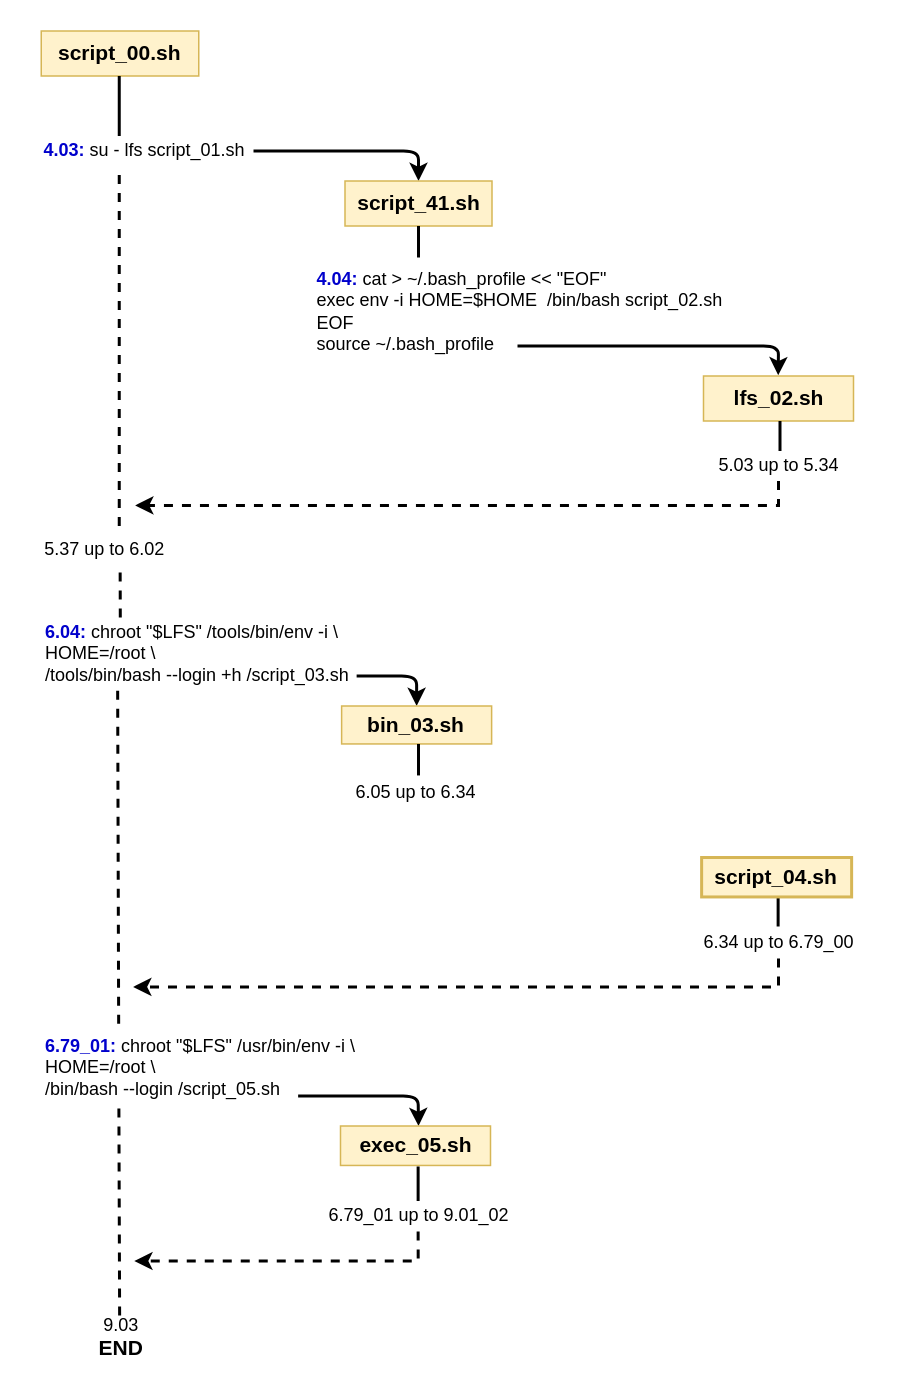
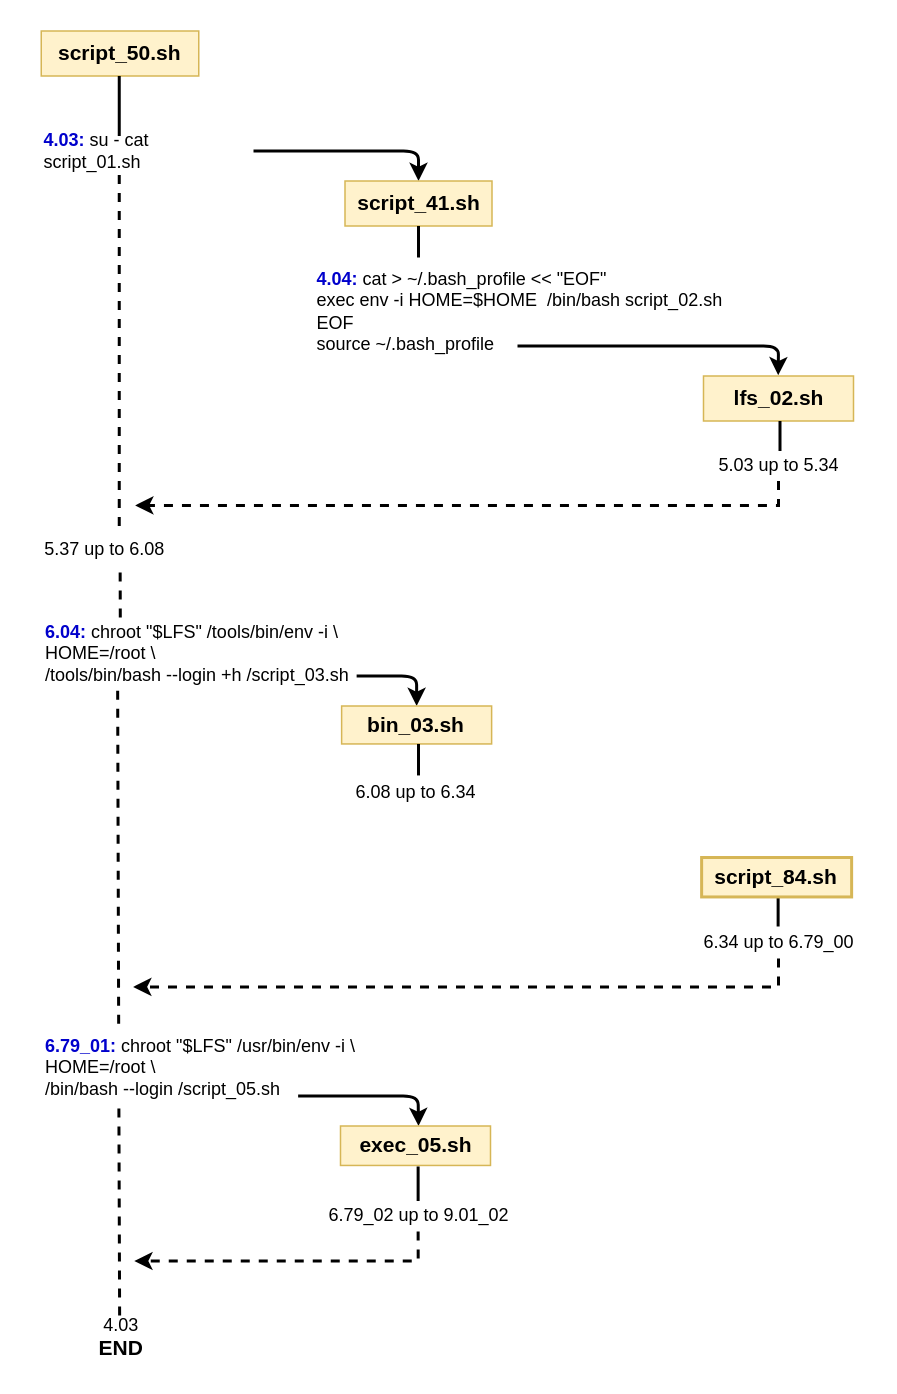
  <mxCell id="0" />
  <mxCell id="1" parent="0" />
  <mxCell id="2" value="" style="endArrow=none;html=1;strokeWidth=2;" parent="1" edge="1"><mxGeometry width="50" height="50" relative="1" as="geometry"><mxPoint x="518.25" y="617" as="sourcePoint" /><mxPoint x="518.25" y="597" as="targetPoint" /></mxGeometry></mxCell>
- <mxCell id="3" value="&lt;font style=&quot;font-size: 14px&quot;&gt;&lt;b&gt;script_00.sh&lt;/b&gt;&lt;/font&gt;" style="text;html=1;strokeColor=#d6b656;fillColor=#fff2cc;align=center;verticalAlign=middle;whiteSpace=wrap;rounded=0;" parent="1" vertex="1"><mxGeometry x="27" y="20" width="105" height="30" as="geometry" /></mxCell>
+ <mxCell id="3" value="&lt;font style=&quot;font-size: 14px&quot;&gt;&lt;b&gt;script_50.sh&lt;/b&gt;&lt;/font&gt;" style="text;html=1;strokeColor=#d6b656;fillColor=#fff2cc;align=center;verticalAlign=middle;whiteSpace=wrap;rounded=0;" parent="1" vertex="1"><mxGeometry x="27" y="20" width="105" height="30" as="geometry" /></mxCell>
  <mxCell id="4" value="" style="endArrow=none;html=1;strokeWidth=2;" parent="1" edge="1"><mxGeometry width="50" height="50" relative="1" as="geometry"><mxPoint x="79" y="90" as="sourcePoint" /><mxPoint x="79" y="50" as="targetPoint" /></mxGeometry></mxCell>
- <mxCell id="5" value="&lt;b&gt;&lt;font color=&quot;#0000cc&quot;&gt;4.03:&lt;/font&gt;&lt;/b&gt; su - lfs script_01.sh" style="text;html=1;strokeColor=none;fillColor=none;align=left;verticalAlign=middle;whiteSpace=wrap;rounded=0;" parent="1" vertex="1"><mxGeometry x="27" y="90" width="140" height="20" as="geometry" /></mxCell>
+ <mxCell id="5" value="&lt;b&gt;&lt;font color=&quot;#0000cc&quot;&gt;4.03:&lt;/font&gt;&lt;/b&gt; su - cat script_01.sh" style="text;html=1;strokeColor=none;fillColor=none;align=left;verticalAlign=middle;whiteSpace=wrap;rounded=0;" parent="1" vertex="1"><mxGeometry x="27" y="90" width="140" height="20" as="geometry" /></mxCell>
  <mxCell id="6" value="" style="endArrow=none;html=1;exitX=0.5;exitY=0;exitDx=0;exitDy=0;strokeWidth=2;startArrow=classic;startFill=1;" parent="1" edge="1" source="11"><mxGeometry width="50" height="50" relative="1" as="geometry"><mxPoint x="188.5" y="140" as="sourcePoint" /><mxPoint x="168.5" y="100" as="targetPoint" /><Array as="points"><mxPoint x="278.5" y="100" /></Array></mxGeometry></mxCell>
  <mxCell id="7" value="&lt;div&gt;&lt;b&gt;&lt;font color=&quot;#0000cc&quot;&gt;4.04:&lt;/font&gt;&lt;/b&gt; cat &amp;gt; ~/.bash_profile &amp;lt;&amp;lt; &quot;EOF&quot;&lt;/div&gt;&lt;div&gt;exec env -i HOME=$HOME&amp;nbsp; /bin/bash script_02.sh&lt;/div&gt;&lt;div&gt;EOF&lt;/div&gt;&lt;div&gt;&lt;span style=&quot;text-align: center&quot;&gt;source ~/.bash_profile&lt;/span&gt;&lt;br&gt;&lt;/div&gt;" style="text;html=1;strokeColor=none;fillColor=none;align=left;verticalAlign=middle;whiteSpace=wrap;rounded=0;" parent="1" vertex="1"><mxGeometry x="208.5" y="171" width="280" height="72" as="geometry" /></mxCell>
  <mxCell id="8" style="edgeStyle=orthogonalEdgeStyle;rounded=0;orthogonalLoop=1;jettySize=auto;html=1;dashed=1;exitX=0.5;exitY=1;exitDx=0;exitDy=0;strokeWidth=2;" parent="1" source="9" edge="1"><mxGeometry relative="1" as="geometry"><mxPoint x="89.6" y="336.3" as="targetPoint" /><mxPoint x="559.972" y="320" as="sourcePoint" /><Array as="points"><mxPoint x="518" y="336" /></Array></mxGeometry></mxCell>
  <mxCell id="9" value="5.03 up to 5.34" style="text;html=1;strokeColor=none;fillColor=none;align=center;verticalAlign=middle;whiteSpace=wrap;rounded=0;" parent="1" vertex="1"><mxGeometry x="461.5" y="300" width="114" height="20" as="geometry" /></mxCell>
  <mxCell id="10" value="" style="endArrow=none;html=1;entryX=1;entryY=0.5;entryDx=0;entryDy=0;exitX=0.498;exitY=-0.016;exitDx=0;exitDy=0;exitPerimeter=0;strokeWidth=2;startArrow=classic;startFill=1;" parent="1" edge="1" source="12"><mxGeometry width="50" height="50" relative="1" as="geometry"><mxPoint x="414.5" y="270" as="sourcePoint" /><mxPoint x="344.5" y="230" as="targetPoint" /><Array as="points"><mxPoint x="518.5" y="230" /></Array></mxGeometry></mxCell>
  <mxCell id="11" value="&lt;font style=&quot;font-size: 14px&quot;&gt;&lt;b&gt;script_41.sh&lt;/b&gt;&lt;/font&gt;" style="text;html=1;strokeColor=#d6b656;fillColor=#fff2cc;align=center;verticalAlign=middle;whiteSpace=wrap;rounded=0;" parent="1" vertex="1"><mxGeometry x="229.5" y="120" width="98" height="30" as="geometry" /></mxCell>
  <mxCell id="12" value="&lt;font style=&quot;font-size: 14px&quot;&gt;&lt;b&gt;lfs_02.sh&lt;/b&gt;&lt;/font&gt;" style="text;html=1;strokeColor=#d6b656;fillColor=#fff2cc;align=center;verticalAlign=middle;whiteSpace=wrap;rounded=0;" parent="1" vertex="1"><mxGeometry x="468.5" y="250" width="100" height="30" as="geometry" /></mxCell>
  <mxCell id="13" value="" style="endArrow=none;html=1;strokeWidth=2;exitX=0.25;exitY=0;exitDx=0;exitDy=0;" parent="1" edge="1" source="7"><mxGeometry width="50" height="50" relative="1" as="geometry"><mxPoint x="278.5" y="170" as="sourcePoint" /><mxPoint x="278.5" y="150" as="targetPoint" /></mxGeometry></mxCell>
  <mxCell id="14" value="" style="endArrow=none;html=1;exitX=0.5;exitY=0;exitDx=0;exitDy=0;strokeWidth=2;entryX=0.5;entryY=1;entryDx=0;entryDy=0;" parent="1" edge="1"><mxGeometry width="50" height="50" relative="1" as="geometry"><mxPoint x="519.5" y="300" as="sourcePoint" /><mxPoint x="519.5" y="280" as="targetPoint" /></mxGeometry></mxCell>
  <mxCell id="15" value="" style="endArrow=none;html=1;dashed=1;strokeWidth=2;" parent="1" edge="1"><mxGeometry width="50" height="50" relative="1" as="geometry"><mxPoint x="79" y="350" as="sourcePoint" /><mxPoint x="79" y="110" as="targetPoint" /></mxGeometry></mxCell>
  <mxCell id="16" value="" style="endArrow=none;html=1;dashed=1;exitX=0.235;exitY=0.013;exitDx=0;exitDy=0;exitPerimeter=0;entryX=0.602;entryY=0.923;entryDx=0;entryDy=0;strokeWidth=2;entryPerimeter=0;" parent="1" edge="1" target="24" source="17"><mxGeometry width="50" height="50" relative="1" as="geometry"><mxPoint x="80.25" y="416.3" as="sourcePoint" /><mxPoint x="78" y="387" as="targetPoint" /></mxGeometry></mxCell>
  <mxCell id="17" value="&lt;div&gt;&lt;b&gt;&lt;font color=&quot;#0000cc&quot;&gt;6.04:&lt;/font&gt;&lt;/b&gt; chroot &quot;$LFS&quot; /tools/bin/env -i \&lt;/div&gt;&lt;div&gt;HOME=/root \&lt;/div&gt;&lt;div&gt;&lt;span&gt;/tools/bin/bash --login +h /script_03.sh&lt;/span&gt;&lt;br&gt;&lt;/div&gt;" style="text;html=1;strokeColor=none;fillColor=none;align=left;verticalAlign=middle;whiteSpace=wrap;rounded=0;" parent="1" vertex="1"><mxGeometry x="28" y="410.3" width="220" height="50" as="geometry" /></mxCell>
- <mxCell id="18" value="6.05 up to 6.34" style="text;html=1;strokeColor=none;fillColor=none;align=center;verticalAlign=middle;whiteSpace=wrap;rounded=0;" parent="1" vertex="1"><mxGeometry x="220.25" y="518.3" width="114" height="20" as="geometry" /></mxCell>
+ <mxCell id="18" value="6.08 up to 6.34" style="text;html=1;strokeColor=none;fillColor=none;align=center;verticalAlign=middle;whiteSpace=wrap;rounded=0;" parent="1" vertex="1"><mxGeometry x="220.25" y="518.3" width="114" height="20" as="geometry" /></mxCell>
  <mxCell id="19" value="" style="endArrow=none;html=1;exitX=0.5;exitY=0;exitDx=0;exitDy=0;strokeWidth=2;startArrow=classic;startFill=1;" parent="1" edge="1" source="20"><mxGeometry width="50" height="50" relative="1" as="geometry"><mxPoint x="277.25" y="474" as="sourcePoint" /><mxPoint x="237.25" y="450" as="targetPoint" /><Array as="points"><mxPoint x="277.25" y="450" /></Array></mxGeometry></mxCell>
  <mxCell id="20" value="&lt;font style=&quot;font-size: 14px&quot;&gt;&lt;b&gt;bin_03.sh&lt;/b&gt;&lt;/font&gt;" style="text;html=1;strokeColor=#d6b656;fillColor=#fff2cc;align=center;verticalAlign=middle;whiteSpace=wrap;rounded=0;" parent="1" vertex="1"><mxGeometry x="227.25" y="470" width="100" height="25.3" as="geometry" /></mxCell>
  <mxCell id="21" value="" style="endArrow=none;html=1;strokeWidth=2;" parent="1" edge="1"><mxGeometry width="50" height="50" relative="1" as="geometry"><mxPoint x="278.5" y="516.3" as="sourcePoint" /><mxPoint x="278.5" y="495.3" as="targetPoint" /></mxGeometry></mxCell>
  <mxCell id="22" value="6.34 up to 6.79_00" style="text;html=1;strokeColor=none;fillColor=none;align=center;verticalAlign=middle;whiteSpace=wrap;rounded=0;" parent="1" vertex="1"><mxGeometry x="461.5" y="618.3" width="114" height="20" as="geometry" /></mxCell>
- <mxCell id="23" value="&lt;font style=&quot;font-size: 14px&quot;&gt;&lt;b&gt;script_04.sh&lt;/b&gt;&lt;/font&gt;" style="text;html=1;strokeColor=#d6b656;fillColor=#fff2cc;align=center;verticalAlign=middle;whiteSpace=wrap;rounded=0;strokeWidth=2;" parent="1" vertex="1"><mxGeometry x="467.25" y="571" width="100" height="26.3" as="geometry" /></mxCell>
- <mxCell id="24" value="5.37 up to 6.02" style="text;html=1;strokeColor=none;fillColor=none;align=center;verticalAlign=middle;whiteSpace=wrap;rounded=0;" parent="1" vertex="1"><mxGeometry x="20" y="351.3" width="99" height="30" as="geometry" /></mxCell>
+ <mxCell id="23" value="&lt;font style=&quot;font-size: 14px&quot;&gt;&lt;b&gt;script_84.sh&lt;/b&gt;&lt;/font&gt;" style="text;html=1;strokeColor=#d6b656;fillColor=#fff2cc;align=center;verticalAlign=middle;whiteSpace=wrap;rounded=0;strokeWidth=2;" parent="1" vertex="1"><mxGeometry x="467.25" y="571" width="100" height="26.3" as="geometry" /></mxCell>
+ <mxCell id="24" value="5.37 up to 6.08" style="text;html=1;strokeColor=none;fillColor=none;align=center;verticalAlign=middle;whiteSpace=wrap;rounded=0;" parent="1" vertex="1"><mxGeometry x="20" y="351.3" width="99" height="30" as="geometry" /></mxCell>
  <mxCell id="25" value="" style="endArrow=none;html=1;dashed=1;entryX=0.227;entryY=0.978;entryDx=0;entryDy=0;entryPerimeter=0;strokeWidth=2;exitX=0.241;exitY=-0.089;exitDx=0;exitDy=0;exitPerimeter=0;" parent="1" target="17" edge="1" source="26"><mxGeometry width="50" height="50" relative="1" as="geometry"><mxPoint x="80.25" y="686.3" as="sourcePoint" /><mxPoint x="80.25" y="469.3" as="targetPoint" /></mxGeometry></mxCell>
  <mxCell id="26" value="&lt;div&gt;&lt;b&gt;&lt;font color=&quot;#0000cc&quot;&gt;6.79_01: &lt;/font&gt;&lt;/b&gt;chroot &quot;$LFS&quot; /usr/bin/env -i \&lt;/div&gt;&lt;div&gt;HOME=/root \&lt;/div&gt;&lt;div&gt;/bin/bash --login /script_05.sh&lt;/div&gt;" style="text;html=1;strokeColor=none;fillColor=none;align=left;verticalAlign=middle;whiteSpace=wrap;rounded=0;" parent="1" vertex="1"><mxGeometry x="28" y="686.3" width="210" height="50" as="geometry" /></mxCell>
- <mxCell id="27" value="9.03&lt;br&gt;&lt;font style=&quot;font-size: 14px&quot;&gt;&lt;b&gt;END&lt;/b&gt;&lt;/font&gt;" style="text;html=1;strokeColor=none;fillColor=none;align=center;verticalAlign=middle;whiteSpace=wrap;rounded=0;" parent="1" vertex="1"><mxGeometry x="57.75" y="876.3" width="45" height="30" as="geometry" /></mxCell>
+ <mxCell id="27" value="4.03&lt;br&gt;&lt;font style=&quot;font-size: 14px&quot;&gt;&lt;b&gt;END&lt;/b&gt;&lt;/font&gt;" style="text;html=1;strokeColor=none;fillColor=none;align=center;verticalAlign=middle;whiteSpace=wrap;rounded=0;" parent="1" vertex="1"><mxGeometry x="57.75" y="876.3" width="45" height="30" as="geometry" /></mxCell>
  <mxCell id="28" value="" style="endArrow=none;html=1;dashed=1;strokeWidth=2;" parent="1" edge="1"><mxGeometry width="50" height="50" relative="1" as="geometry"><mxPoint x="79.25" y="876.3" as="sourcePoint" /><mxPoint x="78.75" y="735.3" as="targetPoint" /></mxGeometry></mxCell>
- <mxCell id="29" value="6.79_01 up to 9.01_02" style="text;html=1;strokeColor=none;fillColor=none;align=center;verticalAlign=middle;whiteSpace=wrap;rounded=0;" parent="1" vertex="1"><mxGeometry x="213.5" y="800.3" width="129.5" height="20" as="geometry" /></mxCell>
+ <mxCell id="29" value="6.79_02 up to 9.01_02" style="text;html=1;strokeColor=none;fillColor=none;align=center;verticalAlign=middle;whiteSpace=wrap;rounded=0;" parent="1" vertex="1"><mxGeometry x="213.5" y="800.3" width="129.5" height="20" as="geometry" /></mxCell>
  <mxCell id="30" value="" style="endArrow=none;html=1;strokeWidth=2;startArrow=classic;startFill=1;" parent="1" edge="1"><mxGeometry width="50" height="50" relative="1" as="geometry"><mxPoint x="278.5" y="750" as="sourcePoint" /><mxPoint x="198.25" y="730" as="targetPoint" /><Array as="points"><mxPoint x="278.25" y="730" /></Array></mxGeometry></mxCell>
  <mxCell id="31" value="&lt;font style=&quot;font-size: 14px&quot;&gt;&lt;b&gt;exec_05.sh&lt;/b&gt;&lt;/font&gt;" style="text;html=1;strokeColor=#d6b656;fillColor=#fff2cc;align=center;verticalAlign=middle;whiteSpace=wrap;rounded=0;" parent="1" vertex="1"><mxGeometry x="226.5" y="750" width="100" height="26.3" as="geometry" /></mxCell>
  <mxCell id="32" value="" style="endArrow=none;html=1;strokeWidth=2;" parent="1" edge="1"><mxGeometry width="50" height="50" relative="1" as="geometry"><mxPoint x="278.25" y="800" as="sourcePoint" /><mxPoint x="278.25" y="777" as="targetPoint" /></mxGeometry></mxCell>
  <mxCell id="33" style="edgeStyle=orthogonalEdgeStyle;rounded=0;orthogonalLoop=1;jettySize=auto;html=1;dashed=1;exitX=0.5;exitY=1;exitDx=0;exitDy=0;strokeWidth=2;" parent="1" edge="1" source="22"><mxGeometry relative="1" as="geometry"><mxPoint x="88.25" y="657.3" as="targetPoint" /><mxPoint x="560.644" y="645.36" as="sourcePoint" /><Array as="points"><mxPoint x="519" y="657" /></Array></mxGeometry></mxCell>
  <mxCell id="34" style="edgeStyle=orthogonalEdgeStyle;rounded=0;orthogonalLoop=1;jettySize=auto;html=1;dashed=1;exitX=0.5;exitY=1;exitDx=0;exitDy=0;strokeWidth=2;" edge="1" parent="1" source="29"><mxGeometry relative="1" as="geometry"><mxPoint x="89" y="840" as="targetPoint" /><mxPoint x="319.025" y="820" as="sourcePoint" /><Array as="points"><mxPoint x="278" y="840" /></Array></mxGeometry></mxCell>
